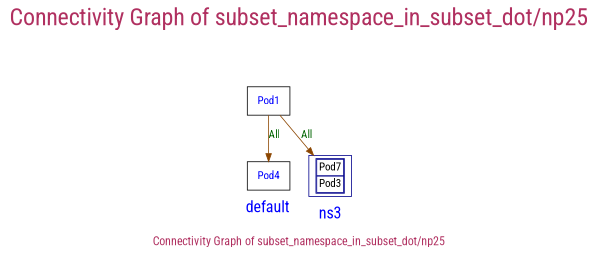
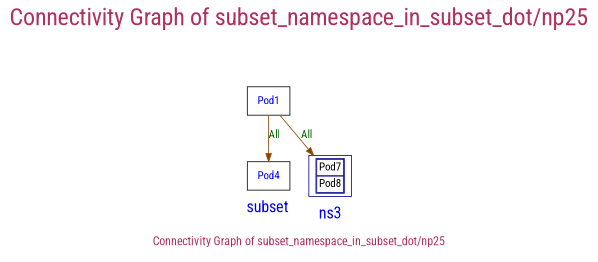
  digraph {
    fontcolor=maroon
    fontname="Roboto Condensed"
    fontsize=30
    label="Connectivity Graph of subset_namespace_in_subset_dot/np25"
    labelloc=t
    node [fontcolor=blue fontname="Roboto Condensed" shape=box]
    edge [arrowhead=normal arrowtail=none color=darkorange4 dir=both fontcolor=darkgreen fontname="Roboto Condensed"]
    n1 [label=<<table border="0" cellspacing="0"><tr><td>Pod1</td></tr></table>>]
    n2 [label=<<table border="0" cellspacing="0"><tr><td>Pod4</td></tr></table>>]
-   n3 [color=blue4 label=<<table border="1" cellspacing="0"><tr><td>Pod7</td></tr><tr><td>Pod3</td></tr></table>> fontcolor=""]
+   n3 [color=blue4 label=<<table border="1" cellspacing="0"><tr><td>Pod7</td></tr><tr><td>Pod8</td></tr></table>> fontcolor=""]
    subgraph cluster_1 {
      color=white
      fontsize=15
      labelloc=b
      subgraph cluster_2 {
        color=white
        fontcolor=blue
        fontsize=20
-       label=default
+       label=subset
        labelloc=b
        n1
        n2
      }
      subgraph cluster_3 {
        color=white
        fontcolor=blue
        fontsize=20
        label=ns3
        labelloc=b
        n3
      }
    }
    n1 -> n2 [label=All]
    n1 -> n3 [label=All]
  }
